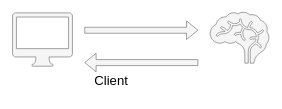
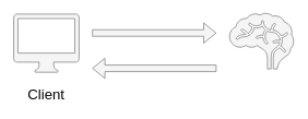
  <mxCell id="0" />
  <mxCell id="1" parent="0" />
  <mxCell id="2" value="" style="shape=mxgraph.signs.healthcare.brain;html=1;pointerEvents=1;fillColor=#f5f5f5;strokeColor=#666666;verticalLabelPosition=bottom;verticalAlign=top;align=center;fontColor=#333333;" vertex="1" parent="1"><mxGeometry x="350" y="20" width="98" height="85" as="geometry" /></mxCell>
  <mxCell id="3" value="" style="sketch=0;pointerEvents=1;shadow=0;dashed=0;html=1;strokeColor=#666666;fillColor=#f5f5f5;labelPosition=center;verticalLabelPosition=bottom;verticalAlign=top;outlineConnect=0;align=center;shape=mxgraph.office.devices.mac_client;fontColor=#333333;" vertex="1" parent="1"><mxGeometry x="20" y="21" width="100" height="89" as="geometry" /></mxCell>
- <mxCell id="4" value="&lt;font style=&quot;font-size: 22px;&quot;&gt;Client&lt;/font&gt;" style="text;strokeColor=none;align=center;fillColor=none;html=1;verticalAlign=middle;whiteSpace=wrap;rounded=0;" vertex="1" parent="1"><mxGeometry x="155" y="120" width="60" height="30" as="geometry" /></mxCell>
+ <mxCell id="4" value="&lt;font style=&quot;font-size: 22px;&quot;&gt;Client&lt;/font&gt;" style="text;strokeColor=none;align=center;fillColor=none;html=1;verticalAlign=middle;whiteSpace=wrap;rounded=0;" vertex="1" parent="1"><mxGeometry x="40" y="130" width="60" height="30" as="geometry" /></mxCell>
  <mxCell id="5" value="" style="shape=flexArrow;endArrow=classic;html=1;rounded=0;fillColor=#f5f5f5;strokeColor=#666666;" edge="1" parent="1"><mxGeometry width="50" height="50" relative="1" as="geometry"><mxPoint x="140" y="50" as="sourcePoint" /><mxPoint x="330" y="50" as="targetPoint" /></mxGeometry></mxCell>
  <mxCell id="6" value="" style="shape=flexArrow;endArrow=classic;html=1;rounded=0;fillColor=#f5f5f5;strokeColor=#666666;" edge="1" parent="1"><mxGeometry width="50" height="50" relative="1" as="geometry"><mxPoint x="330" y="104" as="sourcePoint" /><mxPoint x="140" y="104" as="targetPoint" /></mxGeometry></mxCell>
